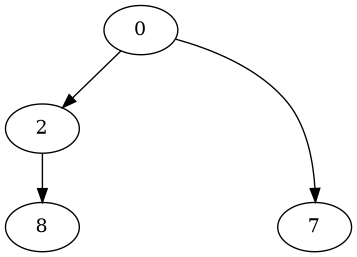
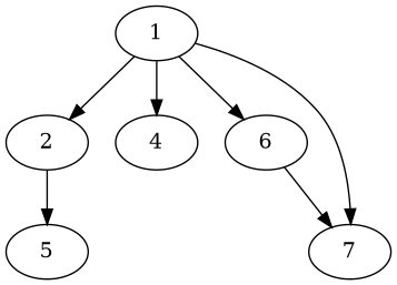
  digraph {
    node [weight=176]
    edge [weight=9]
-   0 [weight=35]
+   0 [weight=35 label=1]
    2
+   4
+   6 [weight=141]
    7 [weight=53]
-   5 [weight=141 label=8]
+   5 [weight=141]
    0 -> 2
+   0 -> 4 [weight=5]
+   0 -> 6 [weight=4]
    0 -> 7
    2 -> 5 [weight=6]
+   6 -> 7 [weight=8]
  }
